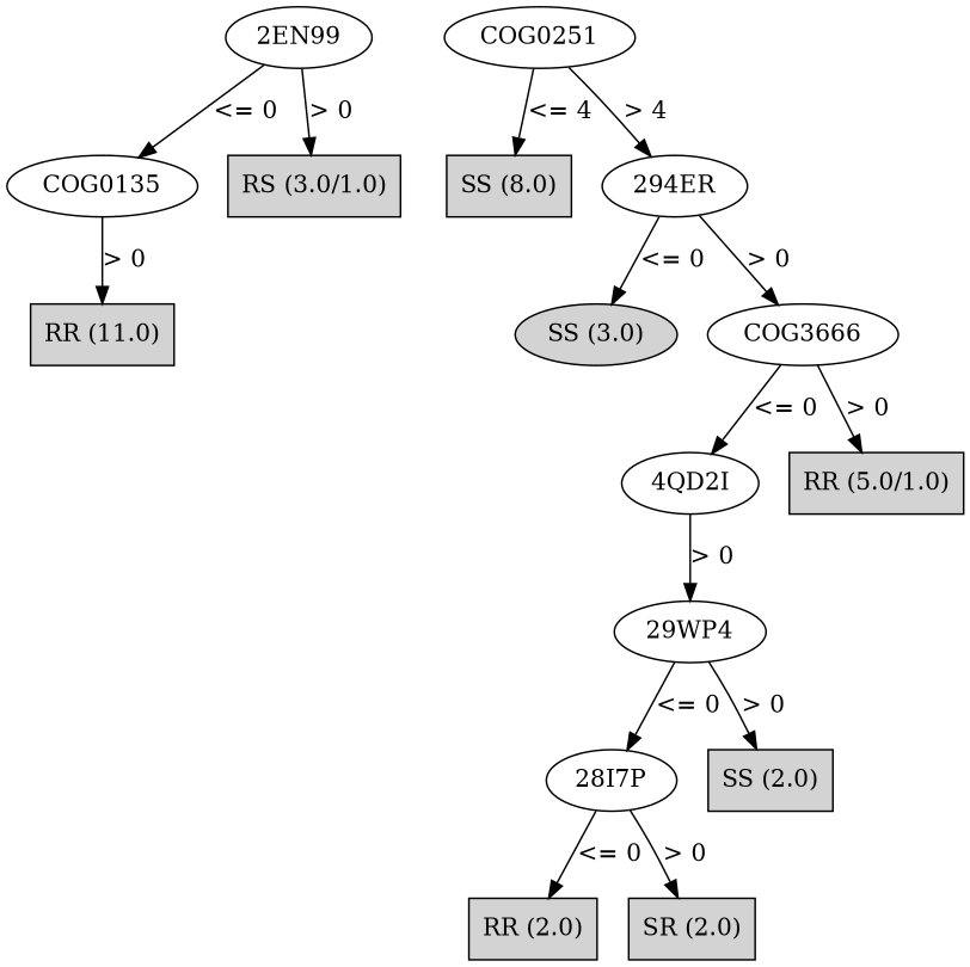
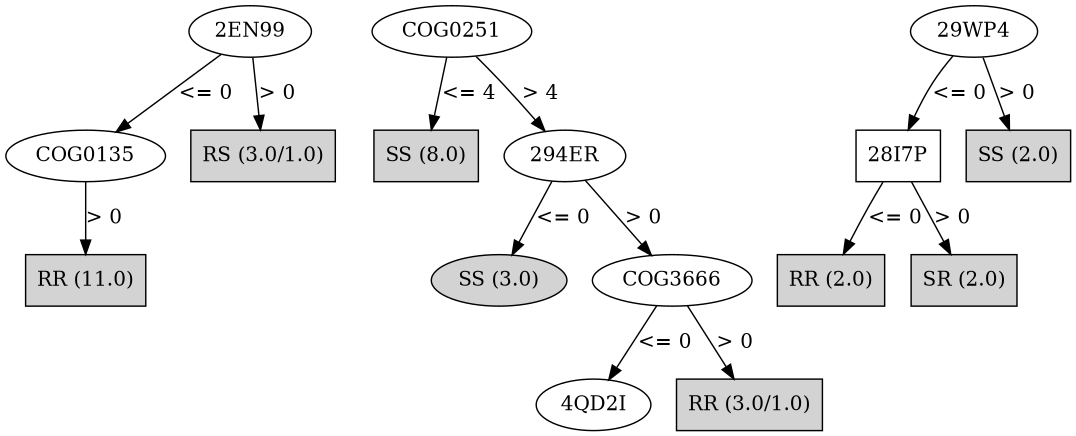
  digraph {
    n1 [label="2EN99"]
    n2 [label=COG0135]
    n3 [label="RS (3.0/1.0)" shape=box style=filled]
    n4 [label="RR (11.0)" shape=box style=filled]
    n5 [label=COG0251]
    n6 [label="SS (8.0)" shape=box style=filled]
    n7 [label="294ER"]
    n8 [label="SS (3.0)" shape=ellipse style=filled]
    n9 [label=COG3666]
    n10 [label="4QD2I"]
-   n11 [label="RR (5.0/1.0)" shape=box style=filled]
+   n11 [label="RR (3.0/1.0)" shape=box style=filled]
    n12 [label="29WP4"]
-   n13 [label="28I7P"]
+   n13 [label="28I7P" shape=box]
    n14 [label="SS (2.0)" shape=box style=filled]
    n15 [label="RR (2.0)" shape=box style=filled]
    n16 [label="SR (2.0)" shape=box style=filled]
    n1 -> n2 [label="<= 0"]
    n1 -> n3 [label="> 0"]
    n2 -> n4 [label="> 0"]
    n5 -> n6 [label="<= 4"]
    n5 -> n7 [label="> 4"]
    n7 -> n8 [label="<= 0"]
    n7 -> n9 [label="> 0"]
    n9 -> n10 [label="<= 0"]
    n9 -> n11 [label="> 0"]
-   n10 -> n12 [label="> 0"]
    n12 -> n13 [label="<= 0"]
    n12 -> n14 [label="> 0"]
    n13 -> n15 [label="<= 0"]
    n13 -> n16 [label="> 0"]
  }
